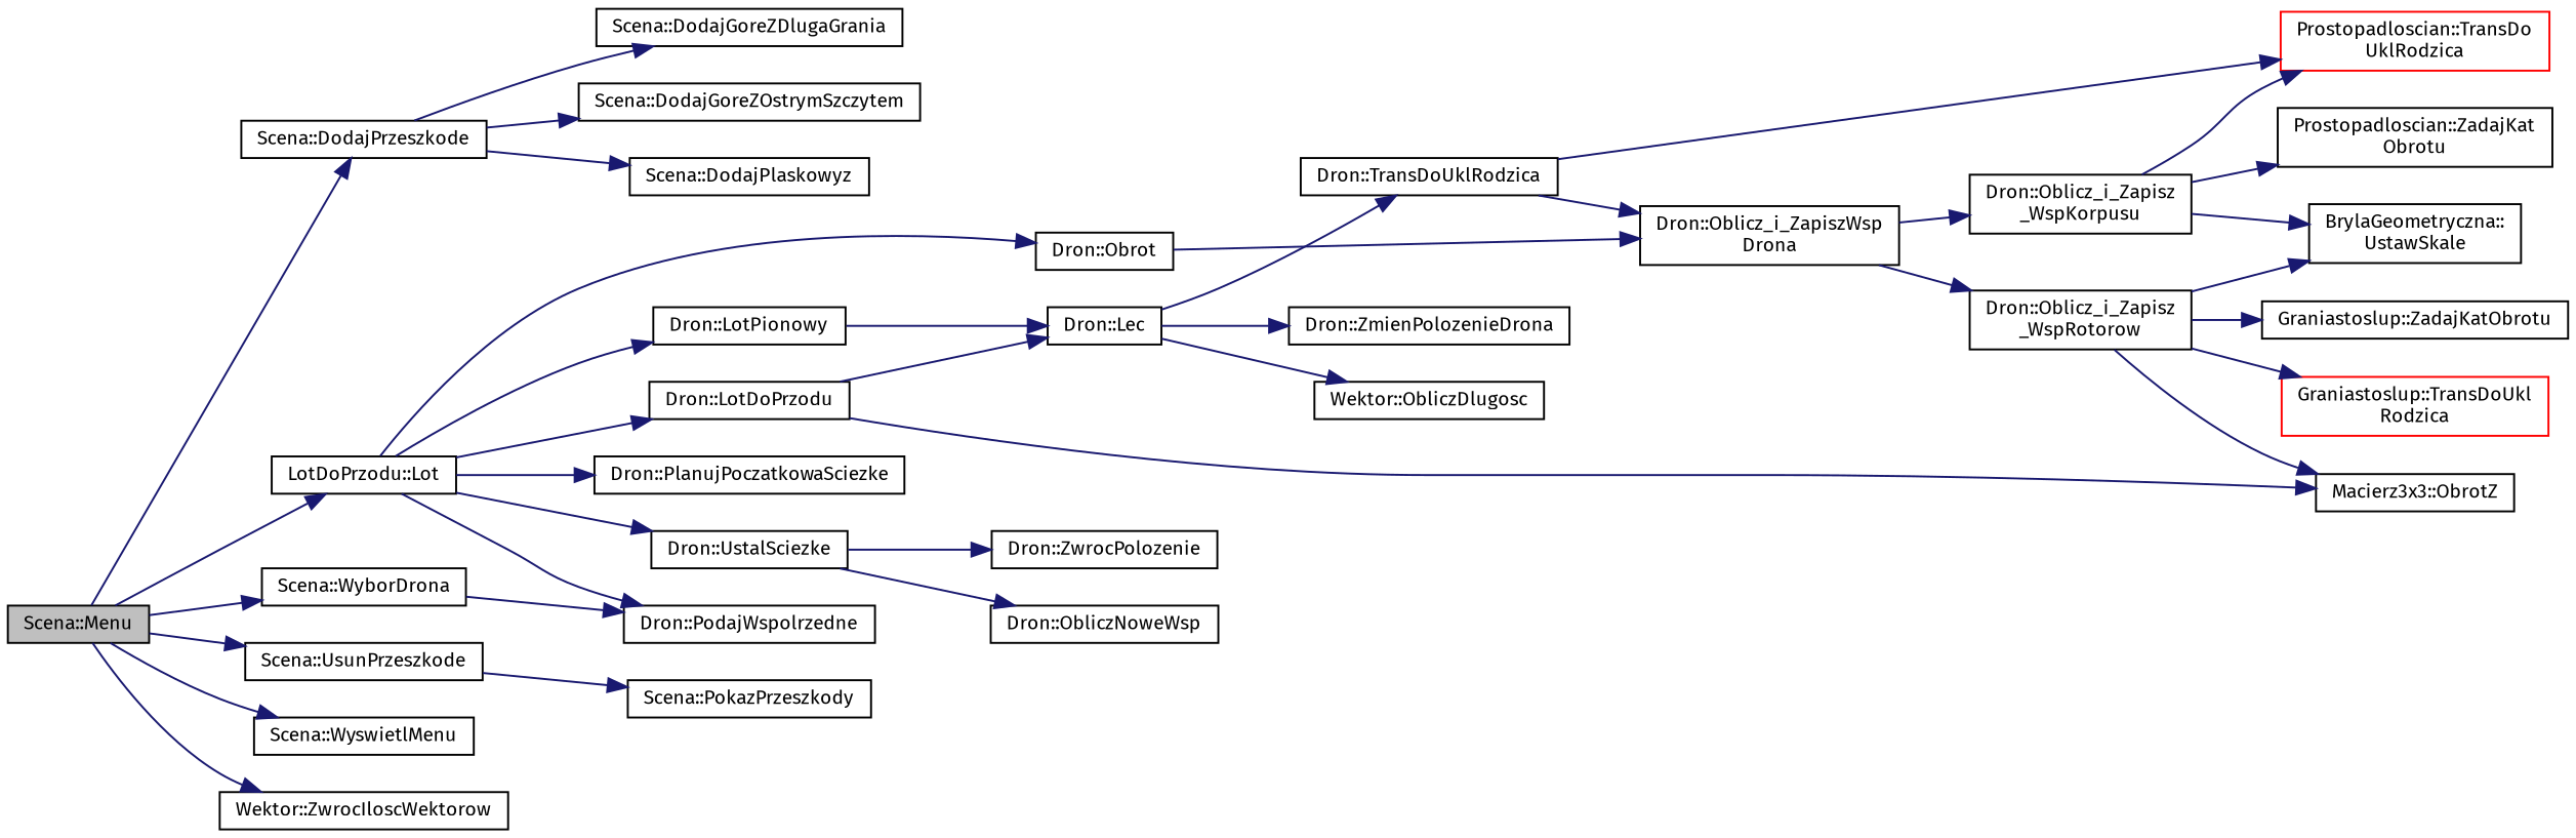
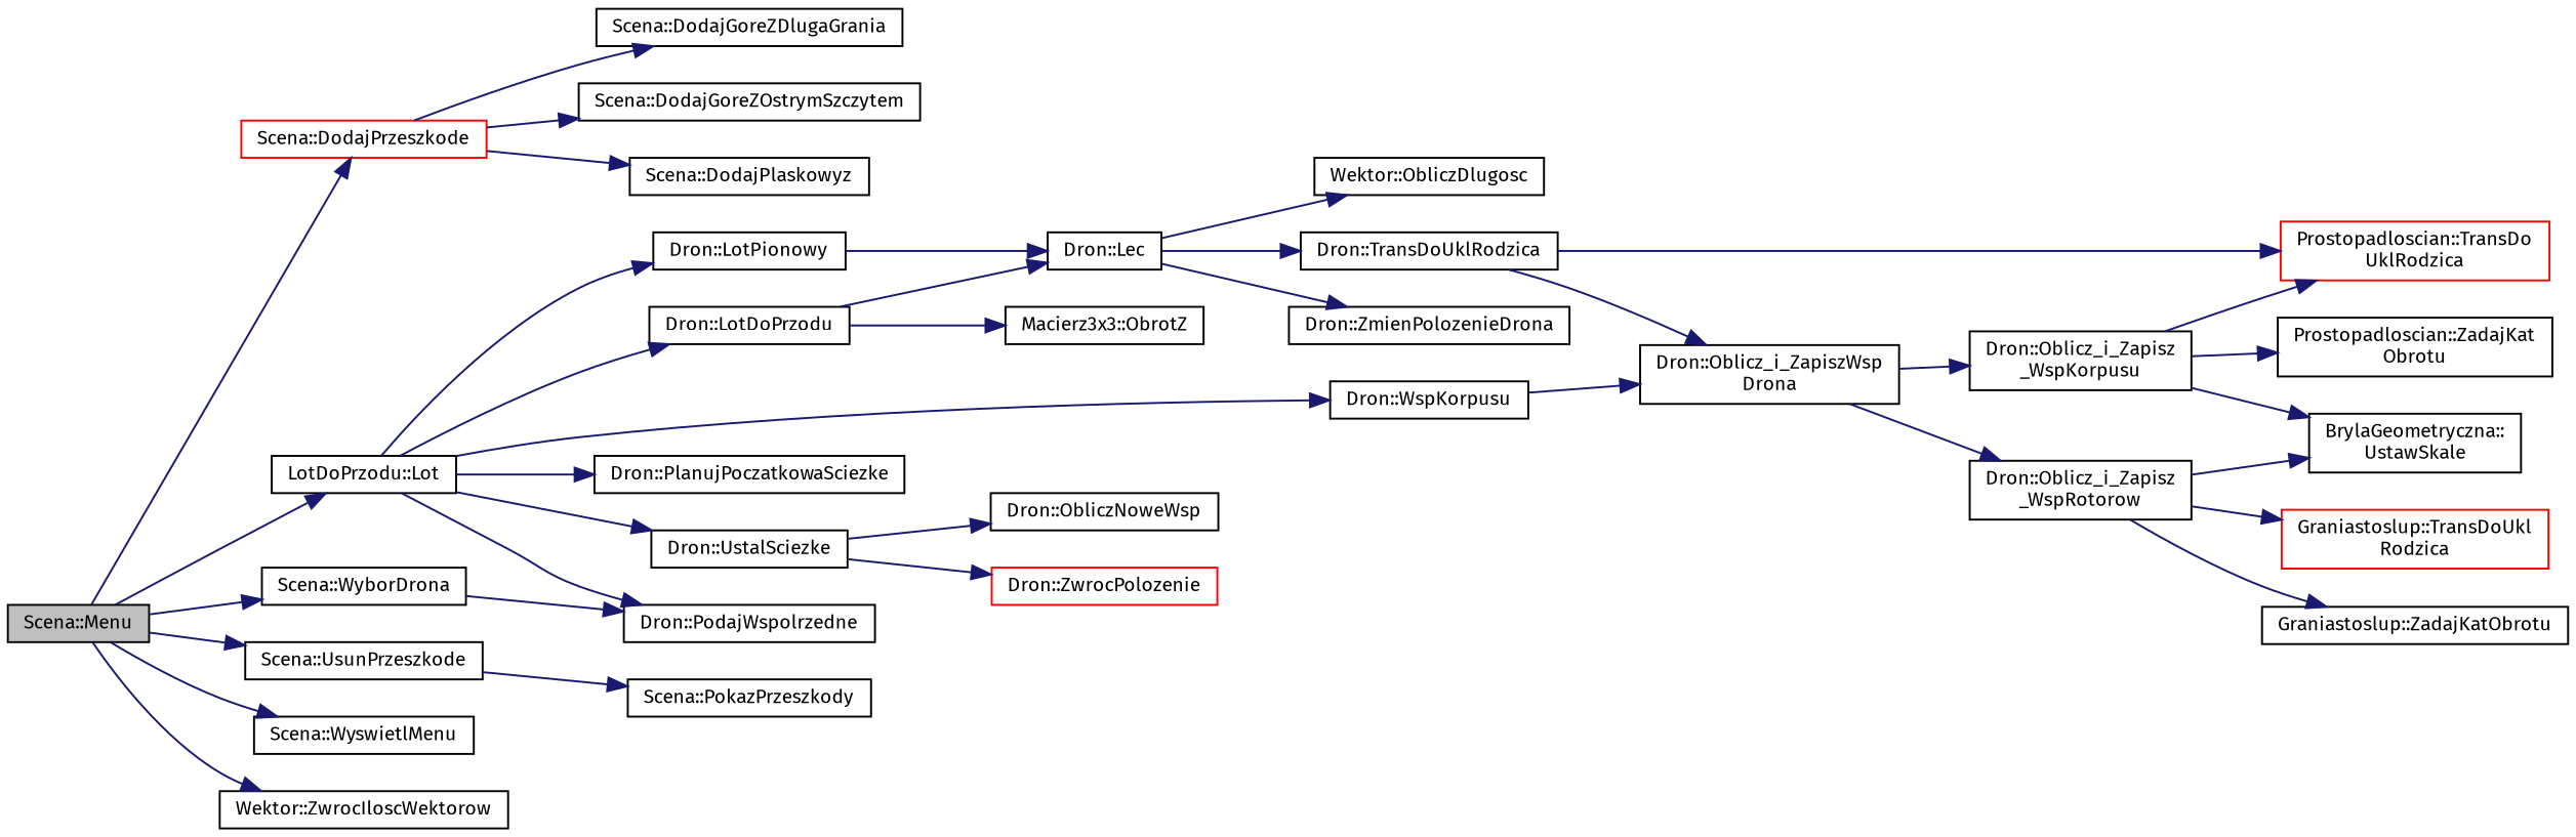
  digraph {
    fontname="Fira Sans"
    rankdir=LR
    node [color=black fillcolor=white fontname="Fira Sans" fontsize=10 shape=record style=filled]
    edge [color=midnightblue fontname="Fira Sans" fontsize=10 labelfontname=FreeSans labelfontsize=10 style=solid]
    n1 [fillcolor=grey75 fontcolor=black height=0.2 label="Scena::Menu" width=0.4]
-   n2 [height=0.2 label="Scena::DodajPrzeszkode" width=0.4]
+   n2 [color=red height=0.2 label="Scena::DodajPrzeszkode" width=0.4]
    n3 [height=0.2 label="LotDoPrzodu::Lot" width=0.4]
    n4 [height=0.2 label="Scena::UsunPrzeszkode" width=0.4]
    n5 [height=0.2 label="Scena::WyborDrona" width=0.4]
    n6 [height=0.2 label="Scena::WyswietlMenu" width=0.4]
    n7 [height=0.2 label="Wektor::ZwrocIloscWektorow" width=0.4]
    n8 [height=0.2 label="Scena::DodajGoreZDlugaGrania" width=0.4]
    n9 [height=0.2 label="Scena::DodajGoreZOstrymSzczytem" width=0.4]
    n10 [height=0.2 label="Scena::DodajPlaskowyz" width=0.4]
    n11 [height=0.2 label="Dron::LotDoPrzodu" width=0.4]
    n12 [height=0.2 label="Dron::LotPionowy" width=0.4]
-   n13 [height=0.2 label="Dron::Obrot" width=0.4]
+   n13 [height=0.2 label="Dron::WspKorpusu" width=0.4]
    n14 [height=0.2 label="Dron::PlanujPoczatkowaSciezke" width=0.4]
    n15 [height=0.2 label="Dron::PodajWspolrzedne" width=0.4]
    n16 [height=0.2 label="Dron::UstalSciezke" width=0.4]
    n17 [height=0.2 label="Scena::PokazPrzeszkody" width=0.4]
    n18 [height=0.2 label="Dron::Lec" width=0.4]
    n19 [height=0.2 label="Macierz3x3::ObrotZ" width=0.4]
    n20 [height=0.2 label="Dron::Oblicz_i_ZapiszWsp\lDrona" width=0.4]
    n21 [height=0.2 label="Dron::ObliczNoweWsp" width=0.4]
-   n22 [height=0.2 label="Dron::ZwrocPolozenie" width=0.4]
+   n22 [color=red height=0.2 label="Dron::ZwrocPolozenie" width=0.4]
    n23 [height=0.2 label="Wektor::ObliczDlugosc" width=0.4]
    n24 [height=0.2 label="Dron::TransDoUklRodzica" width=0.4]
    n25 [height=0.2 label="Dron::ZmienPolozenieDrona" width=0.4]
    n26 [color=red height=0.2 label="Prostopadloscian::TransDo\lUklRodzica" width=0.4]
    n27 [height=0.2 label="Dron::Oblicz_i_Zapisz\l_WspKorpusu" width=0.4]
    n28 [height=0.2 label="Dron::Oblicz_i_Zapisz\l_WspRotorow" width=0.4]
    n29 [height=0.2 label="BrylaGeometryczna::\lUstawSkale" width=0.4]
    n30 [height=0.2 label="Prostopadloscian::ZadajKat\lObrotu" width=0.4]
    n31 [color=red height=0.2 label="Graniastoslup::TransDoUkl\lRodzica" width=0.4]
    n32 [height=0.2 label="Graniastoslup::ZadajKatObrotu" width=0.4]
    n1 -> n2
    n1 -> n3
    n1 -> n4
    n1 -> n5
    n1 -> n6
    n1 -> n7
    n2 -> n8
    n2 -> n9
    n2 -> n10
    n3 -> n11
    n3 -> n12
    n3 -> n13
    n3 -> n14
    n3 -> n15
    n3 -> n16
    n4 -> n17
    n5 -> n15
    n11 -> n18
    n11 -> n19
    n12 -> n18
    n13 -> n20
    n16 -> n21
    n16 -> n22
    n18 -> n23
    n18 -> n24
    n18 -> n25
    n20 -> n27
    n20 -> n28
    n24 -> n20
    n24 -> n26
    n27 -> n26
    n27 -> n29
    n27 -> n30
-   n28 -> n19
    n28 -> n29
    n28 -> n31
    n28 -> n32
  }
